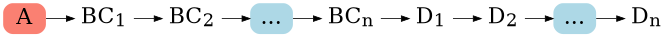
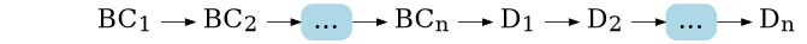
  digraph {
    rankdir=LR
    node [fontsize=28 penwidth=0 shape=box style=rounded]
-   n1 [label=A style="rounded,filled" fillcolor=salmon color=blue]
    n2 [label=<BC<SUB>1</SUB>>]
    n3 [label=<BC<SUB>2</SUB>>]
    n4 [label="..." style="rounded,filled" fillcolor=lightblue color=darkorange]
    n5 [label=<BC<SUB>n</SUB>>]
    n6 [label=<D<SUB>1</SUB>>]
    n7 [label=<D<SUB>2</SUB>>]
    n8 [label="..." style="rounded,filled" fillcolor=lightblue color=blue]
    n9 [label=<D<SUB>n</SUB>>]
-   n1 -> n2
    n2 -> n3
    n3 -> n4
    n4 -> n5
    n5 -> n6
    n6 -> n7
    n7 -> n8
    n8 -> n9
  }
